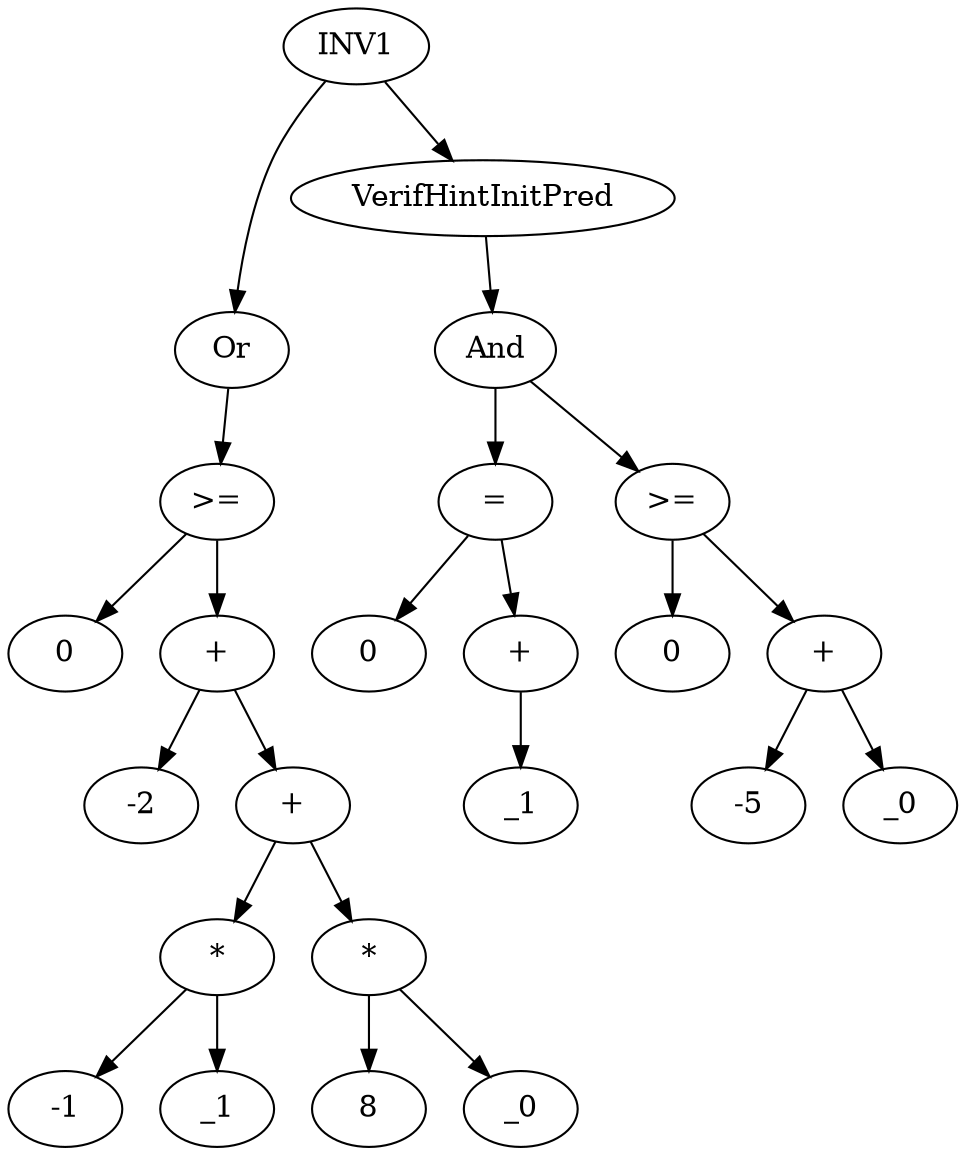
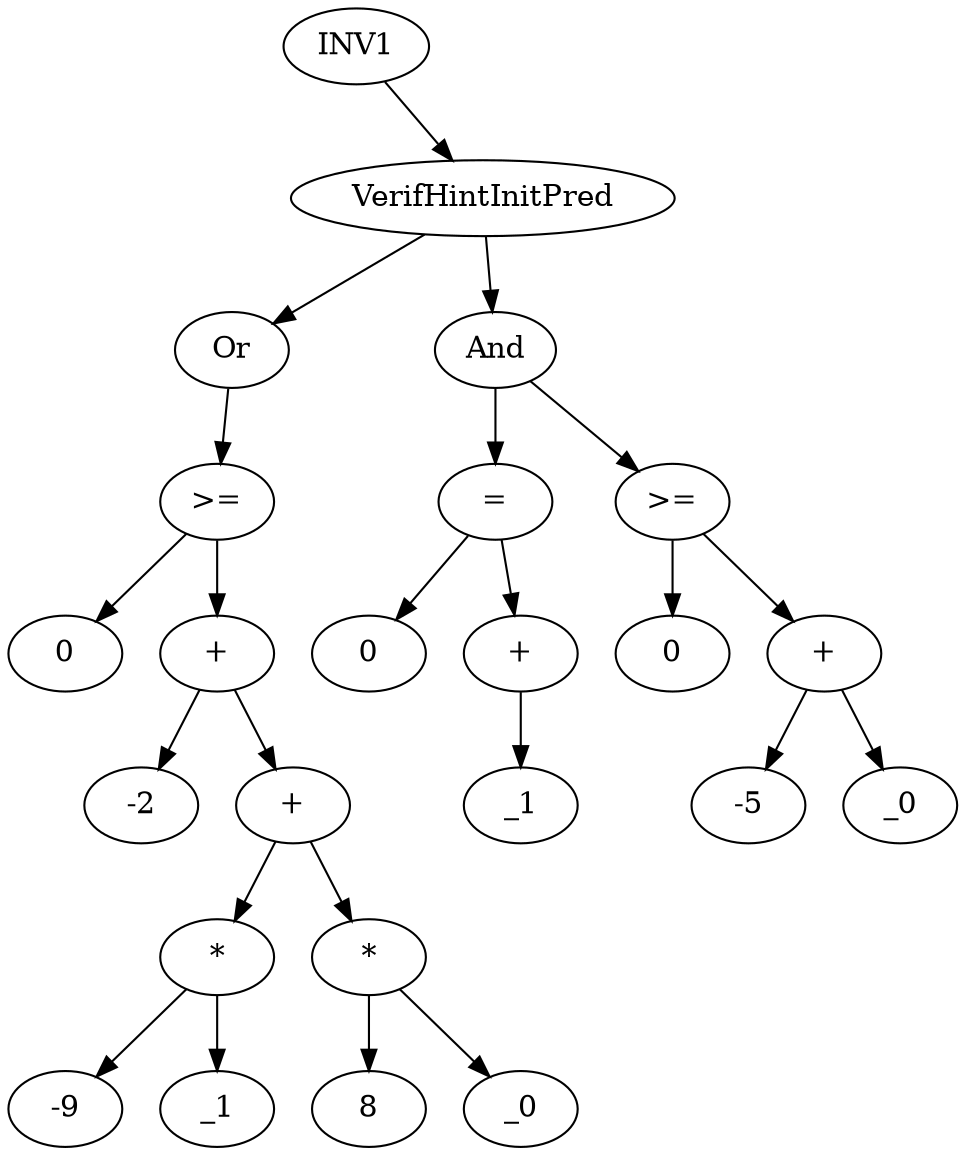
  digraph {
    n1 [label=INV1]
    n2 [label=VerifHintInitPred]
    n3 [label=Or]
    n4 [label=And]
    n5 [label=">="]
    n6 [label=0]
    n7 [label="+"]
    n8 [label="="]
    n9 [label=">="]
    n10 [label=-2]
    n11 [label="+"]
    n12 [label="*"]
    n13 [label="*"]
-   n14 [label=-1]
+   n14 [label=-9]
    n15 [label=_1]
    n16 [label=8]
    n17 [label=_0]
    n18 [label=0]
    n19 [label="+"]
    n20 [label=0]
    n21 [label="+"]
    n22 [label=_1]
    n23 [label=-5]
    n24 [label=_0]
    n1 -> n2
-   n1 -> n3
+   n2 -> n3
    n2 -> n4
    n3 -> n5
    n4 -> n8
    n4 -> n9
    n5 -> n6
    n5 -> n7
    n7 -> n10
    n7 -> n11
    n8 -> n18
    n8 -> n19
    n9 -> n20
    n9 -> n21
    n11 -> n12
    n11 -> n13
    n12 -> n14
    n12 -> n15
    n13 -> n16
    n13 -> n17
    n19 -> n22
    n21 -> n23
    n21 -> n24
  }
